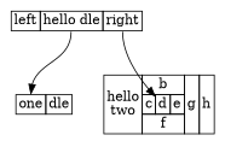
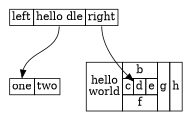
  digraph {
    node [shape=plaintext]
    n1 [label=<<table border="0" cellborder="1" cellspacing="0">     <tr>       <td port="f0">left</td>       <td port="f1">hello dle</td>       <td port="f2">right</td>     </tr>   </table>>]
-   n2 [label=<<table border="0" cellborder="1" cellspacing="0">     <tr>       <td port="f0">one</td>       <td port="f1">dle</td>     </tr>   </table>>]
-   n3 [label=<<table border="0" cellborder="1" cellspacing="0">     <tr>       <td rowspan="3">hello<br/>two</td>       <td colspan="3">b</td>       <td rowspan="3">g</td>       <td rowspan="3">h</td>     </tr>     <tr>       <td>c</td>       <td port="here">d</td>       <td>e</td>     </tr>     <tr>       <td colspan="3">f</td>     </tr>   </table>>]
+   n2 [label=<<table border="0" cellborder="1" cellspacing="0">     <tr>       <td port="f0">one</td>       <td port="f1">two</td>     </tr>   </table>>]
+   n3 [label=<<table border="0" cellborder="1" cellspacing="0">     <tr>       <td rowspan="3">hello<br/>world</td>       <td colspan="3">b</td>       <td rowspan="3">g</td>       <td rowspan="3">h</td>     </tr>     <tr>       <td>c</td>       <td port="here">d</td>       <td>e</td>     </tr>     <tr>       <td colspan="3">f</td>     </tr>   </table>>]
    n1 -> n2 [headport=f0 tailport=f1]
    n1 -> n3 [headport=here tailport=f2]
  }
